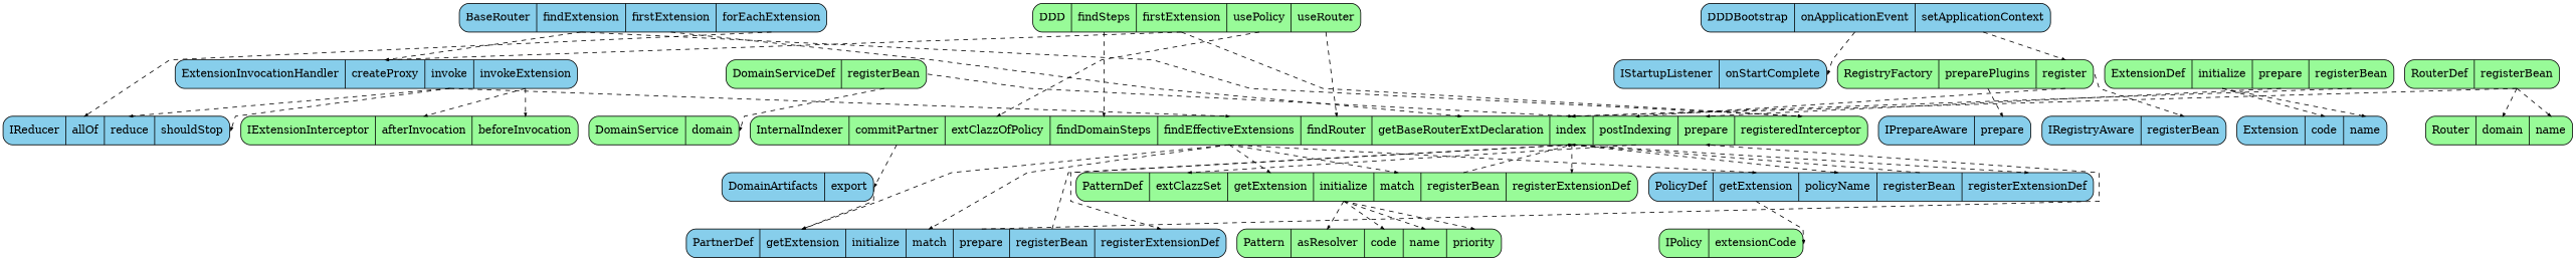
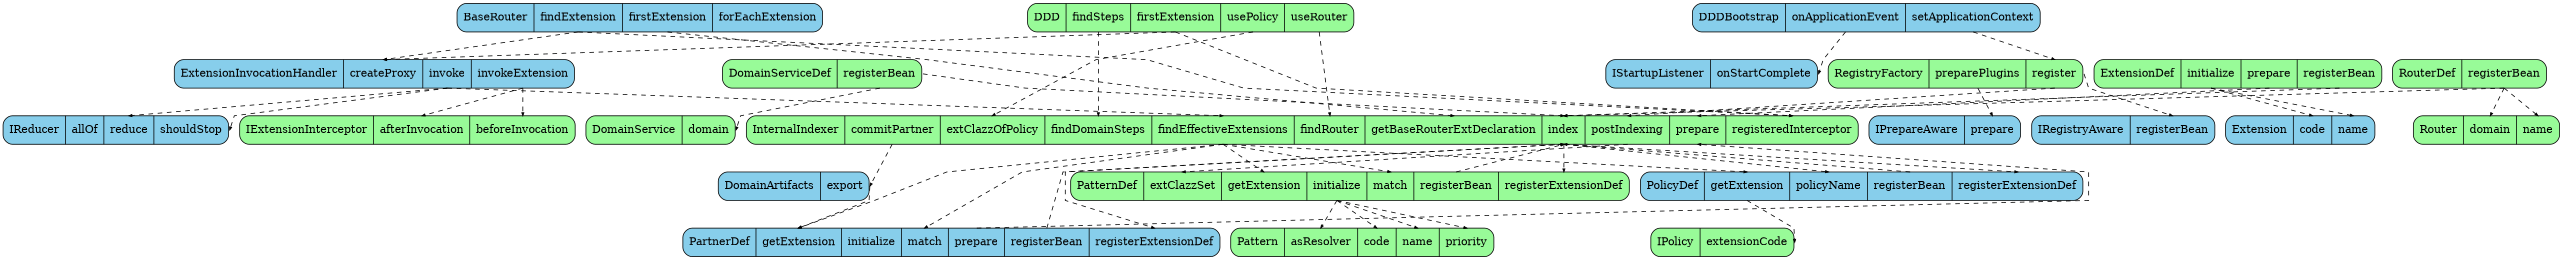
  digraph {
    labelloc=t
    nodesep=0.2
    rankdir=TB
    splines=polyline
    node [fillcolor=palegreen shape=Mrecord style=filled]
    edge [arrowsize=0.4 fontsize=6 headport=index style=dashed tailport=registerBean]
    n1 [label="<DomainService> DomainService|<domain> domain"]
    n2 [fillcolor=skyblue label="<Extension> Extension|<code> code|<name> name"]
    n3 [label="<Pattern> Pattern|<asResolver> asResolver|<code> code|<name> name|<priority> priority"]
    n4 [label="<Router> Router|<domain> domain|<name> name"]
    n5 [label="<IPolicy> IPolicy|<extensionCode> extensionCode"]
    n6 [fillcolor=skyblue label="<BaseRouter> BaseRouter|<findExtension> findExtension|<firstExtension> firstExtension|<forEachExtension> forEachExtension"]
    n7 [fillcolor=skyblue label="<ExtensionInvocationHandler> ExtensionInvocationHandler|<createProxy> createProxy|<invoke> invoke|<invokeExtension> invokeExtension"]
    n8 [fillcolor=skyblue label="<IReducer> IReducer|<allOf> allOf|<reduce> reduce|<shouldStop> shouldStop"]
    n9 [label="<InternalIndexer> InternalIndexer|<commitPartner> commitPartner|<extClazzOfPolicy> extClazzOfPolicy|<findDomainSteps> findDomainSteps|<findEffectiveExtensions> findEffectiveExtensions|<findRouter> findRouter|<getBaseRouterExtDeclaration> getBaseRouterExtDeclaration|<index> index|<postIndexing> postIndexing|<prepare> prepare|<registeredInterceptor> registeredInterceptor"]
    n10 [label="<IExtensionInterceptor> IExtensionInterceptor|<afterInvocation> afterInvocation|<beforeInvocation> beforeInvocation"]
    n11 [fillcolor=skyblue label="<DomainArtifacts> DomainArtifacts|<export> export"]
    n12 [fillcolor=skyblue label="<PartnerDef> PartnerDef|<getExtension> getExtension|<initialize> initialize|<match> match|<prepare> prepare|<registerBean> registerBean|<registerExtensionDef> registerExtensionDef"]
    n13 [label="<PatternDef> PatternDef|<extClazzSet> extClazzSet|<getExtension> getExtension|<initialize> initialize|<match> match|<registerBean> registerBean|<registerExtensionDef> registerExtensionDef"]
    n14 [fillcolor=skyblue label="<PolicyDef> PolicyDef|<getExtension> getExtension|<policyName> policyName|<registerBean> registerBean|<registerExtensionDef> registerExtensionDef"]
    n15 [label="<DDD> DDD|<findSteps> findSteps|<firstExtension> firstExtension|<usePolicy> usePolicy|<useRouter> useRouter"]
    n16 [fillcolor=skyblue label="<IStartupListener> IStartupListener|<onStartComplete> onStartComplete"]
    n17 [fillcolor=skyblue label="<DDDBootstrap> DDDBootstrap|<onApplicationEvent> onApplicationEvent|<setApplicationContext> setApplicationContext"]
    n18 [label="<RegistryFactory> RegistryFactory|<preparePlugins> preparePlugins|<register> register"]
    n19 [fillcolor=skyblue label="<IPrepareAware> IPrepareAware|<prepare> prepare"]
    n20 [fillcolor=skyblue label="<IRegistryAware> IRegistryAware|<registerBean> registerBean"]
    n21 [label="<DomainServiceDef> DomainServiceDef|<registerBean> registerBean"]
    n22 [label="<ExtensionDef> ExtensionDef|<initialize> initialize|<prepare> prepare|<registerBean> registerBean"]
    n23 [label="<RouterDef> RouterDef|<registerBean> registerBean"]
    n6 -> n7 [headport=createProxy tailport=findExtension]
-   n6 -> n8 [headport=allOf tailport=forEachExtension]
    n6 -> n9 [headport=registeredInterceptor tailport=findExtension]
    n6 -> n9 [headport=getBaseRouterExtDeclaration tailport=firstExtension]
    n7 -> n8 [headport=shouldStop tailport=invoke]
    n7 -> n8 [headport=reduce tailport=invoke]
    n7 -> n9 [headport=findEffectiveExtensions tailport=invoke]
    n7 -> n10 [headport=beforeInvocation tailport=invokeExtension]
    n7 -> n10 [headport=afterInvocation tailport=invokeExtension]
    n9 -> n11 [headport=export tailport=commitPartner]
    n9 -> n12 [headport=getExtension tailport=findEffectiveExtensions]
    n9 -> n12 [headport=match tailport=findEffectiveExtensions]
    n9 -> n12 [headport=registerExtensionDef tailport=index]
    n9 -> n13 [headport=match tailport=findEffectiveExtensions]
    n9 -> n13 [headport=getExtension tailport=findEffectiveExtensions]
    n9 -> n13 [headport=registerExtensionDef tailport=index]
    n9 -> n13 [headport=extClazzSet tailport=postIndexing]
    n9 -> n14 [headport=getExtension tailport=findEffectiveExtensions]
    n9 -> n14 [headport=registerExtensionDef tailport=index]
    n9 -> n14 [headport=policyName tailport=index]
    n11 -> n12 [headport=getExtension tailport=export]
    n12 -> n9 [headport=prepare tailport=prepare]
    n12 -> n9
    n13 -> n3 [headport=code tailport=initialize]
    n13 -> n3 [headport=name tailport=initialize]
    n13 -> n3 [headport=priority tailport=initialize]
    n13 -> n3 [headport=asResolver tailport=initialize]
    n13 -> n9
    n14 -> n5 [headport=extensionCode tailport=getExtension]
    n14 -> n9
    n15 -> n7 [headport=createProxy tailport=firstExtension]
    n15 -> n9 [headport=findDomainSteps tailport=findSteps]
    n15 -> n9 [headport=registeredInterceptor tailport=firstExtension]
    n15 -> n9 [headport=extClazzOfPolicy tailport=usePolicy]
    n15 -> n9 [headport=findRouter tailport=useRouter]
    n17 -> n16 [headport=onStartComplete tailport=onApplicationEvent]
    n17 -> n18 [headport=register tailport=setApplicationContext]
    n18 -> n9 [headport=postIndexing tailport=register]
    n18 -> n19 [headport=prepare tailport=preparePlugins]
    n18 -> n20 [headport=registerBean tailport=register]
    n21 -> n1 [headport=domain]
    n21 -> n9
    n22 -> n2 [headport=code tailport=initialize]
    n22 -> n2 [headport=name tailport=initialize]
    n22 -> n9 [headport=prepare tailport=prepare]
    n22 -> n9
    n23 -> n4 [headport=domain]
    n23 -> n4 [headport=name]
    n23 -> n9
  }
